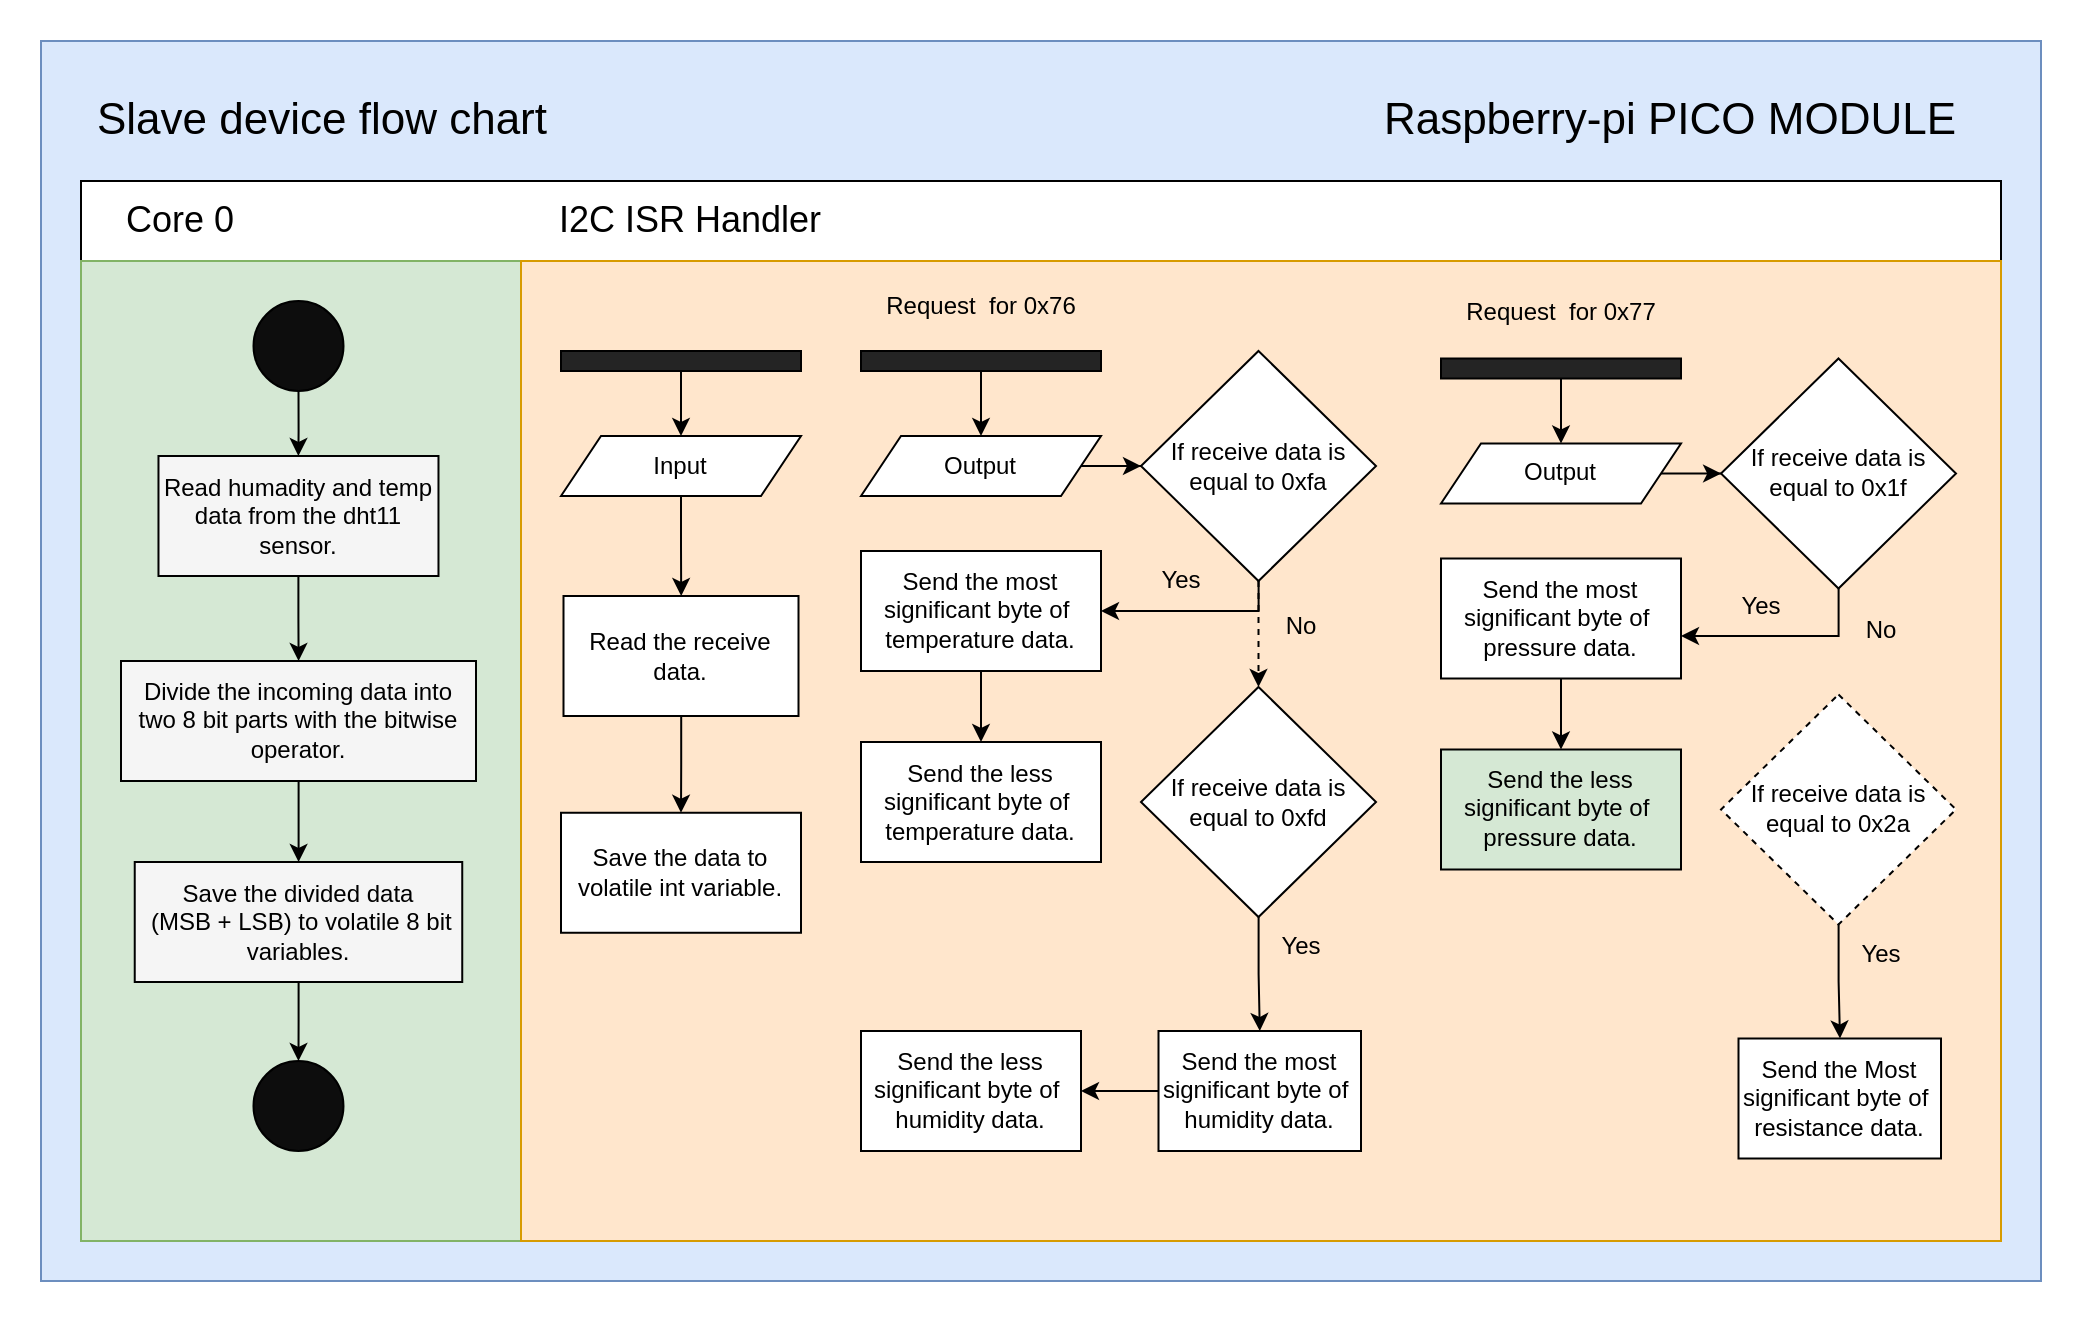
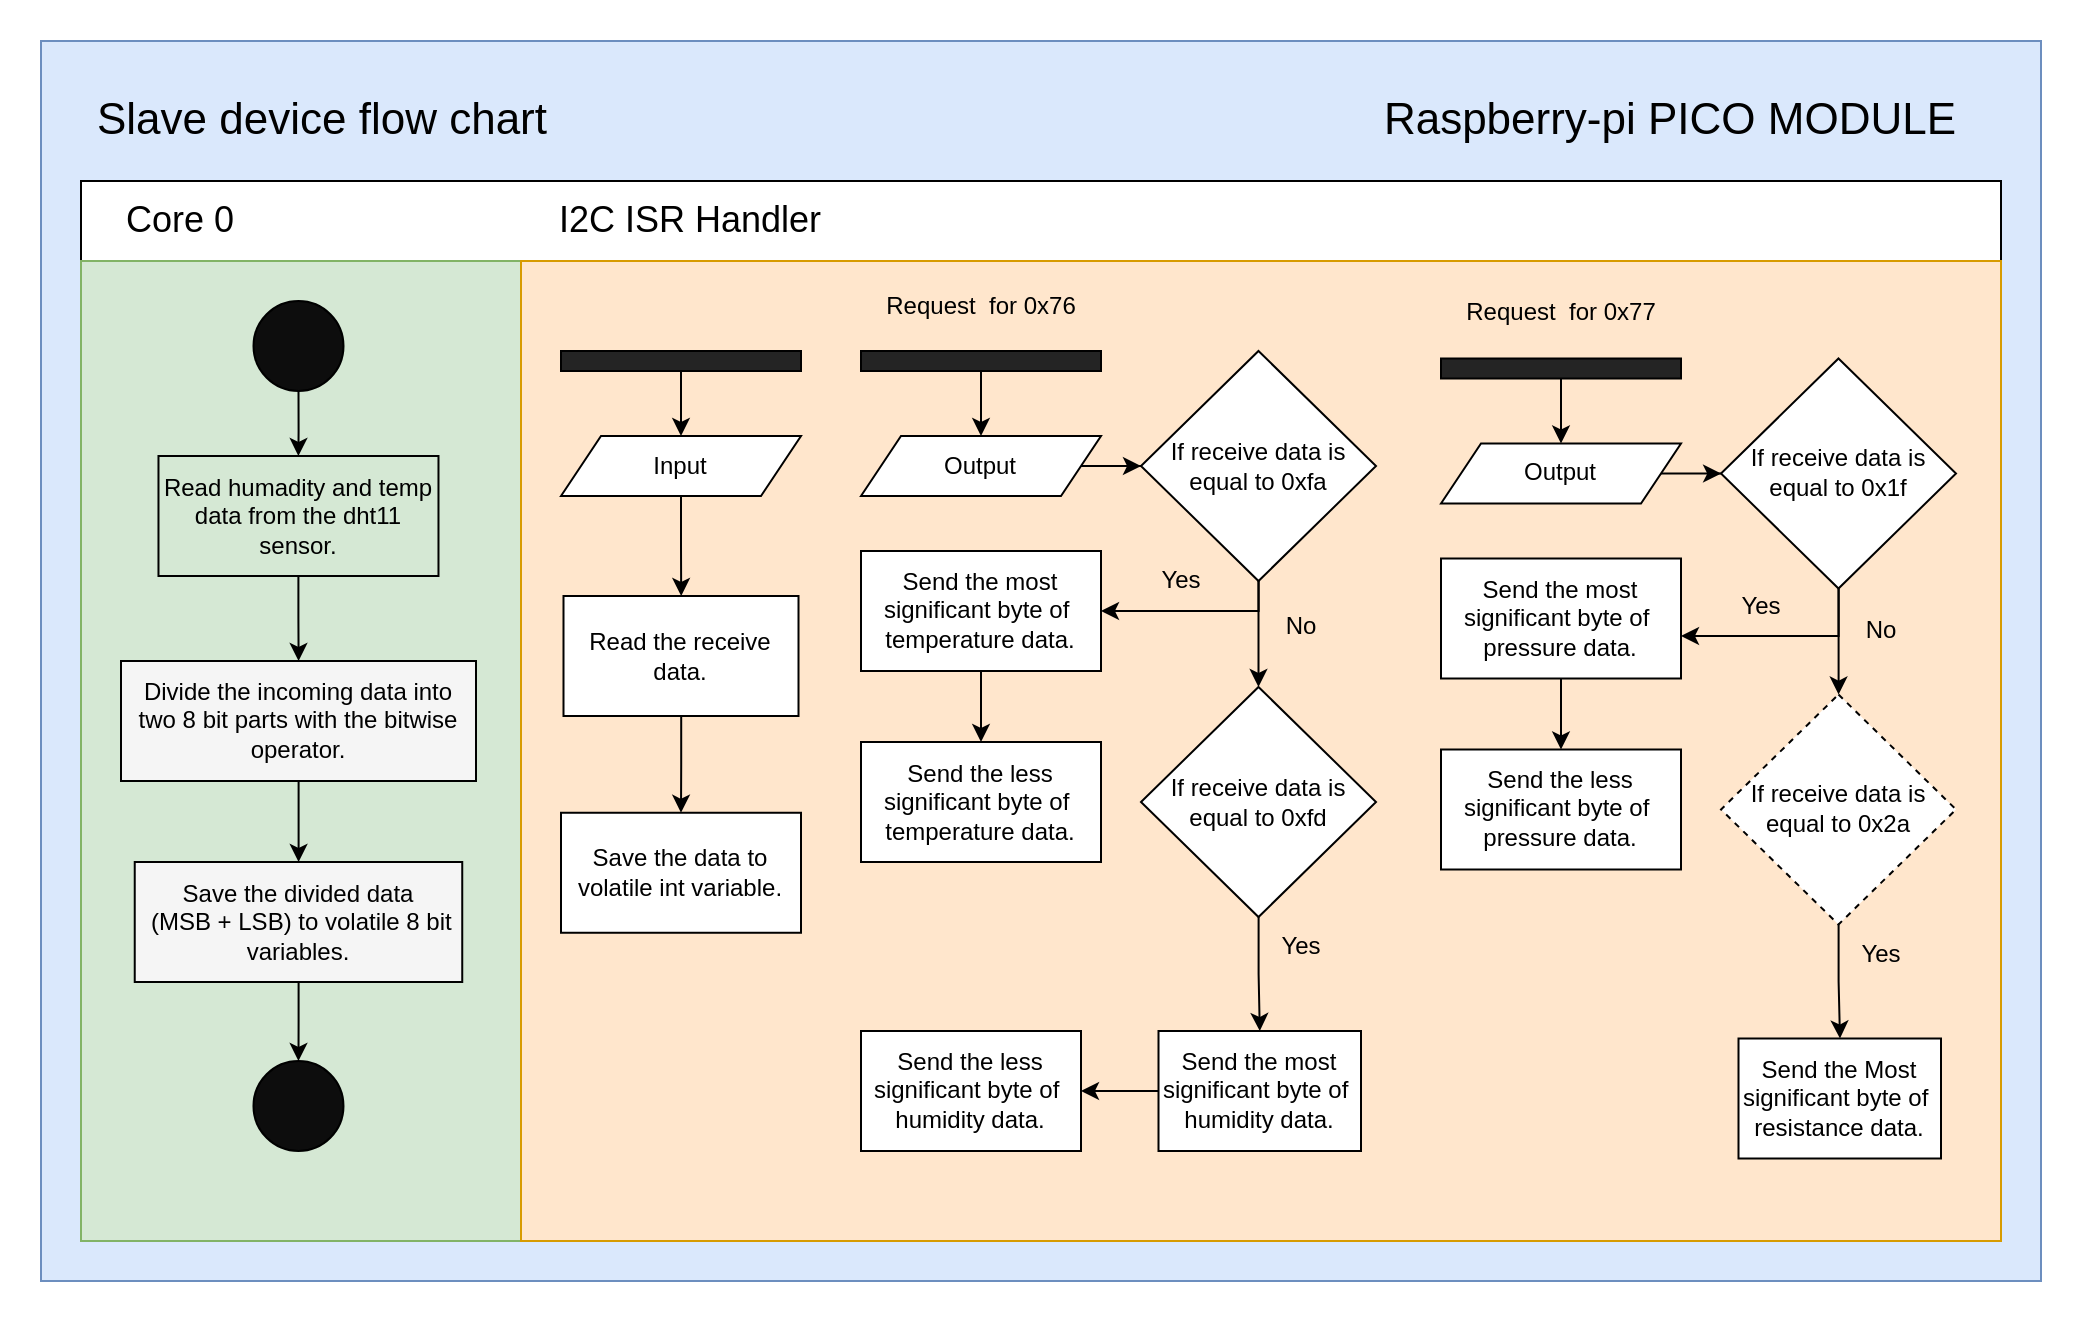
  <mxCell id="0" />
  <mxCell id="1" parent="0" />
  <mxCell id="2" value="" style="rounded=0;whiteSpace=wrap;html=1;fillColor=#dae8fc;strokeColor=#6c8ebf;" parent="1" vertex="1"><mxGeometry x="20" y="20" width="1000" height="620" as="geometry" /></mxCell>
  <mxCell id="3" value="" style="rounded=0;whiteSpace=wrap;html=1;" parent="1" vertex="1"><mxGeometry x="40" y="90" width="960" height="530" as="geometry" /></mxCell>
  <mxCell id="4" value="" style="rounded=0;whiteSpace=wrap;html=1;fillColor=#d5e8d4;strokeColor=#82b366;" parent="1" vertex="1"><mxGeometry x="40" y="130" width="220" height="490" as="geometry" /></mxCell>
  <mxCell id="5" value="&lt;font style=&quot;font-size: 22px;&quot;&gt;Slave device flow chart&lt;/font&gt;" style="text;html=1;strokeColor=none;fillColor=none;align=center;verticalAlign=middle;whiteSpace=wrap;rounded=0;" parent="1" vertex="1"><mxGeometry x="40" y="30" width="241.87" height="60" as="geometry" /></mxCell>
  <mxCell id="6" value="&lt;font style=&quot;font-size: 18px;&quot;&gt;Core 0&lt;/font&gt;" style="text;html=1;strokeColor=none;fillColor=none;align=center;verticalAlign=middle;whiteSpace=wrap;rounded=0;" parent="1" vertex="1"><mxGeometry x="40" y="90" width="100" height="40" as="geometry" /></mxCell>
  <mxCell id="7" value="&lt;font style=&quot;font-size: 18px;&quot;&gt;I2C ISR Handler&lt;/font&gt;" style="text;html=1;strokeColor=none;fillColor=none;align=center;verticalAlign=middle;whiteSpace=wrap;rounded=0;" parent="1" vertex="1"><mxGeometry x="260" y="90" width="170" height="40" as="geometry" /></mxCell>
  <mxCell id="8" value="" style="edgeStyle=orthogonalEdgeStyle;rounded=0;orthogonalLoop=1;jettySize=auto;html=1;" parent="1" source="9" target="11" edge="1"><mxGeometry relative="1" as="geometry" /></mxCell>
  <mxCell id="9" value="" style="ellipse;whiteSpace=wrap;html=1;aspect=fixed;fillColor=#0D0D0D;" parent="1" vertex="1"><mxGeometry x="126.25" y="150" width="45" height="45" as="geometry" /></mxCell>
  <mxCell id="10" value="" style="edgeStyle=orthogonalEdgeStyle;rounded=0;orthogonalLoop=1;jettySize=auto;html=1;" parent="1" source="11" target="13" edge="1"><mxGeometry relative="1" as="geometry" /></mxCell>
- <mxCell id="11" value="Read humadity and temp data from the dht11 sensor." style="whiteSpace=wrap;html=1;fillColor=#F5F5F5;" parent="1" vertex="1"><mxGeometry x="78.74" y="227.5" width="140" height="60" as="geometry" /></mxCell>
+ <mxCell id="11" value="Read humadity and temp data from the dht11 sensor." style="whiteSpace=wrap;html=1;fillColor=#d5e8d4;" parent="1" vertex="1"><mxGeometry x="78.74" y="227.5" width="140" height="60" as="geometry" /></mxCell>
  <mxCell id="12" value="" style="edgeStyle=orthogonalEdgeStyle;rounded=0;orthogonalLoop=1;jettySize=auto;html=1;" parent="1" source="13" target="15" edge="1"><mxGeometry relative="1" as="geometry" /></mxCell>
  <mxCell id="13" value="Divide the incoming data into two 8 bit parts with the bitwise operator." style="whiteSpace=wrap;html=1;fillColor=#F5F5F5;" parent="1" vertex="1"><mxGeometry x="60" y="330" width="177.5" height="60" as="geometry" /></mxCell>
  <mxCell id="14" value="" style="edgeStyle=orthogonalEdgeStyle;rounded=0;orthogonalLoop=1;jettySize=auto;html=1;" parent="1" source="15" target="17" edge="1"><mxGeometry relative="1" as="geometry" /></mxCell>
  <mxCell id="15" value="Save the divided data&lt;br&gt;&amp;nbsp;(MSB + LSB) to volatile 8 bit variables." style="whiteSpace=wrap;html=1;fillColor=#F5F5F5;" parent="1" vertex="1"><mxGeometry x="66.87" y="430.5" width="163.75" height="60" as="geometry" /></mxCell>
  <mxCell id="16" value="" style="rounded=0;whiteSpace=wrap;html=1;fillColor=#ffe6cc;strokeColor=#d79b00;" parent="1" vertex="1"><mxGeometry x="260" y="130" width="740" height="490" as="geometry" /></mxCell>
  <mxCell id="17" value="" style="ellipse;whiteSpace=wrap;html=1;aspect=fixed;fillColor=#0D0D0D;" parent="1" vertex="1"><mxGeometry x="126.24" y="530" width="45" height="45" as="geometry" /></mxCell>
  <mxCell id="18" value="&lt;font style=&quot;font-size: 22px;&quot;&gt;Raspberry-pi PICO MODULE&lt;/font&gt;" style="text;html=1;strokeColor=none;fillColor=none;align=center;verticalAlign=middle;whiteSpace=wrap;rounded=0;" parent="1" vertex="1"><mxGeometry x="670" y="30" width="330" height="60" as="geometry" /></mxCell>
  <mxCell id="19" value="" style="edgeStyle=orthogonalEdgeStyle;rounded=0;orthogonalLoop=1;jettySize=auto;html=1;" parent="1" source="20" target="29" edge="1"><mxGeometry relative="1" as="geometry" /></mxCell>
  <mxCell id="20" value="Input" style="shape=parallelogram;perimeter=parallelogramPerimeter;whiteSpace=wrap;html=1;fixedSize=1;" parent="1" vertex="1"><mxGeometry x="280" y="217.5" width="120" height="30" as="geometry" /></mxCell>
  <mxCell id="21" style="edgeStyle=orthogonalEdgeStyle;rounded=0;orthogonalLoop=1;jettySize=auto;html=1;" parent="1" source="22" target="20" edge="1"><mxGeometry relative="1" as="geometry"><Array as="points"><mxPoint x="340" y="200" /><mxPoint x="340" y="200" /></Array></mxGeometry></mxCell>
  <mxCell id="22" value="" style="rounded=0;whiteSpace=wrap;html=1;fillColor=#242424;" parent="1" vertex="1"><mxGeometry x="280" y="175" width="120" height="10" as="geometry" /></mxCell>
  <mxCell id="23" value="" style="edgeStyle=orthogonalEdgeStyle;rounded=0;orthogonalLoop=1;jettySize=auto;html=1;" parent="1" source="24" target="33" edge="1"><mxGeometry relative="1" as="geometry" /></mxCell>
  <mxCell id="24" value="Output" style="shape=parallelogram;perimeter=parallelogramPerimeter;whiteSpace=wrap;html=1;fixedSize=1;" parent="1" vertex="1"><mxGeometry x="430" y="217.5" width="120" height="30" as="geometry" /></mxCell>
  <mxCell id="25" style="edgeStyle=orthogonalEdgeStyle;rounded=0;orthogonalLoop=1;jettySize=auto;html=1;" parent="1" source="26" target="24" edge="1"><mxGeometry relative="1" as="geometry" /></mxCell>
  <mxCell id="26" value="" style="rounded=0;whiteSpace=wrap;html=1;fillColor=#242424;" parent="1" vertex="1"><mxGeometry x="430" y="175" width="120" height="10" as="geometry" /></mxCell>
  <mxCell id="27" value="Request&amp;nbsp;&amp;nbsp;for&amp;nbsp;0x76" style="text;html=1;align=center;verticalAlign=middle;resizable=0;points=[];autosize=1;strokeColor=none;fillColor=none;" parent="1" vertex="1"><mxGeometry x="430" y="137.5" width="120" height="30" as="geometry" /></mxCell>
  <mxCell id="28" value="" style="edgeStyle=orthogonalEdgeStyle;rounded=0;orthogonalLoop=1;jettySize=auto;html=1;" parent="1" source="29" target="30" edge="1"><mxGeometry relative="1" as="geometry" /></mxCell>
  <mxCell id="29" value="Read the receive data." style="whiteSpace=wrap;html=1;" parent="1" vertex="1"><mxGeometry x="281.25" y="297.5" width="117.5" height="60" as="geometry" /></mxCell>
  <mxCell id="30" value="Save the data to volatile int variable." style="whiteSpace=wrap;html=1;" parent="1" vertex="1"><mxGeometry x="280" y="405.88" width="120" height="60" as="geometry" /></mxCell>
  <mxCell id="31" value="" style="edgeStyle=orthogonalEdgeStyle;rounded=0;orthogonalLoop=1;jettySize=auto;html=1;" parent="1" source="33" target="35" edge="1"><mxGeometry relative="1" as="geometry"><Array as="points"><mxPoint x="629" y="305" /></Array></mxGeometry></mxCell>
- <mxCell id="32" value="" style="edgeStyle=orthogonalEdgeStyle;rounded=0;orthogonalLoop=1;jettySize=auto;html=1;dashed=1;" parent="1" source="33" target="37" edge="1"><mxGeometry relative="1" as="geometry"><Array as="points"><mxPoint x="629" y="290" /><mxPoint x="629" y="290" /></Array></mxGeometry></mxCell>
+ <mxCell id="32" value="" style="edgeStyle=orthogonalEdgeStyle;rounded=0;orthogonalLoop=1;jettySize=auto;html=1;" parent="1" source="33" target="37" edge="1"><mxGeometry relative="1" as="geometry"><Array as="points"><mxPoint x="629" y="290" /><mxPoint x="629" y="290" /></Array></mxGeometry></mxCell>
  <mxCell id="33" value="If receive data is equal to&amp;nbsp;0xfa" style="rhombus;whiteSpace=wrap;html=1;" parent="1" vertex="1"><mxGeometry x="570" y="175" width="117.5" height="115" as="geometry" /></mxCell>
  <mxCell id="34" value="" style="edgeStyle=orthogonalEdgeStyle;rounded=0;orthogonalLoop=1;jettySize=auto;html=1;" parent="1" source="35" target="40" edge="1"><mxGeometry relative="1" as="geometry" /></mxCell>
  <mxCell id="35" value="&lt;div style=&quot;border-color: var(--border-color);&quot;&gt;Send the most significant byte&amp;nbsp;of&amp;nbsp;&lt;/div&gt;temperature data." style="whiteSpace=wrap;html=1;" parent="1" vertex="1"><mxGeometry x="430" y="275" width="120" height="60" as="geometry" /></mxCell>
  <mxCell id="36" value="" style="edgeStyle=orthogonalEdgeStyle;rounded=0;orthogonalLoop=1;jettySize=auto;html=1;" parent="1" source="37" target="39" edge="1"><mxGeometry relative="1" as="geometry" /></mxCell>
  <mxCell id="37" value="If receive data is equal to&amp;nbsp;0xfd" style="rhombus;whiteSpace=wrap;html=1;" parent="1" vertex="1"><mxGeometry x="570" y="343" width="117.5" height="115" as="geometry" /></mxCell>
  <mxCell id="38" value="" style="edgeStyle=orthogonalEdgeStyle;rounded=0;orthogonalLoop=1;jettySize=auto;html=1;" parent="1" source="39" target="41" edge="1"><mxGeometry relative="1" as="geometry" /></mxCell>
  <mxCell id="39" value="&lt;div style=&quot;border-color: var(--border-color);&quot;&gt;Send the most significant byte&amp;nbsp;of&amp;nbsp;&lt;/div&gt;humidity data." style="whiteSpace=wrap;html=1;" parent="1" vertex="1"><mxGeometry x="578.75" y="515" width="101.25" height="60" as="geometry" /></mxCell>
  <mxCell id="40" value="&lt;div style=&quot;border-color: var(--border-color);&quot;&gt;Send the less significant byte&amp;nbsp;of&amp;nbsp;&lt;/div&gt;temperature data." style="whiteSpace=wrap;html=1;" parent="1" vertex="1"><mxGeometry x="430" y="370.5" width="120" height="60" as="geometry" /></mxCell>
  <mxCell id="41" value="&lt;div style=&quot;border-color: var(--border-color);&quot;&gt;Send the less significant byte&amp;nbsp;of&amp;nbsp;&lt;/div&gt;humidity data." style="whiteSpace=wrap;html=1;" parent="1" vertex="1"><mxGeometry x="430" y="515" width="110" height="60" as="geometry" /></mxCell>
  <mxCell id="42" value="Yes" style="text;html=1;align=center;verticalAlign=middle;resizable=0;points=[];autosize=1;strokeColor=none;fillColor=none;" parent="1" vertex="1"><mxGeometry x="570" y="275" width="40" height="30" as="geometry" /></mxCell>
  <mxCell id="43" value="No" style="text;html=1;align=center;verticalAlign=middle;resizable=0;points=[];autosize=1;strokeColor=none;fillColor=none;" parent="1" vertex="1"><mxGeometry x="630" y="297.5" width="40" height="30" as="geometry" /></mxCell>
  <mxCell id="44" value="Yes" style="text;html=1;align=center;verticalAlign=middle;resizable=0;points=[];autosize=1;strokeColor=none;fillColor=none;" parent="1" vertex="1"><mxGeometry x="630" y="458" width="40" height="30" as="geometry" /></mxCell>
  <mxCell id="45" value="" style="edgeStyle=orthogonalEdgeStyle;rounded=0;orthogonalLoop=1;jettySize=auto;html=1;" parent="1" source="46" target="52" edge="1"><mxGeometry relative="1" as="geometry" /></mxCell>
  <mxCell id="46" value="Output" style="shape=parallelogram;perimeter=parallelogramPerimeter;whiteSpace=wrap;html=1;fixedSize=1;" parent="1" vertex="1"><mxGeometry x="720" y="221.25" width="120" height="30" as="geometry" /></mxCell>
  <mxCell id="47" style="edgeStyle=orthogonalEdgeStyle;rounded=0;orthogonalLoop=1;jettySize=auto;html=1;" parent="1" source="48" target="46" edge="1"><mxGeometry relative="1" as="geometry" /></mxCell>
  <mxCell id="48" value="" style="rounded=0;whiteSpace=wrap;html=1;fillColor=#242424;" parent="1" vertex="1"><mxGeometry x="720" y="178.75" width="120" height="10" as="geometry" /></mxCell>
  <mxCell id="49" value="Request&amp;nbsp;&amp;nbsp;for&amp;nbsp;0x77" style="text;html=1;align=center;verticalAlign=middle;resizable=0;points=[];autosize=1;strokeColor=none;fillColor=none;" parent="1" vertex="1"><mxGeometry x="720" y="141.25" width="120" height="30" as="geometry" /></mxCell>
  <mxCell id="50" value="" style="edgeStyle=orthogonalEdgeStyle;rounded=0;orthogonalLoop=1;jettySize=auto;html=1;" parent="1" source="52" target="54" edge="1"><mxGeometry relative="1" as="geometry"><Array as="points"><mxPoint x="919" y="317.5" /></Array></mxGeometry></mxCell>
+ <mxCell id="51" value="" style="edgeStyle=orthogonalEdgeStyle;rounded=0;orthogonalLoop=1;jettySize=auto;html=1;" parent="1" source="52" target="56" edge="1"><mxGeometry relative="1" as="geometry"><Array as="points"><mxPoint x="919" y="302.5" /><mxPoint x="919" y="302.5" /></Array></mxGeometry></mxCell>
  <mxCell id="52" value="If receive data is equal to&amp;nbsp;0x1f" style="rhombus;whiteSpace=wrap;html=1;" parent="1" vertex="1"><mxGeometry x="860" y="178.75" width="117.5" height="115" as="geometry" /></mxCell>
  <mxCell id="53" value="" style="edgeStyle=orthogonalEdgeStyle;rounded=0;orthogonalLoop=1;jettySize=auto;html=1;" parent="1" source="54" target="58" edge="1"><mxGeometry relative="1" as="geometry" /></mxCell>
  <mxCell id="54" value="&lt;div style=&quot;border-color: var(--border-color);&quot;&gt;Send the most significant byte of&amp;nbsp;&lt;/div&gt;pressure data." style="whiteSpace=wrap;html=1;" parent="1" vertex="1"><mxGeometry x="720" y="278.75" width="120" height="60" as="geometry" /></mxCell>
  <mxCell id="55" value="" style="edgeStyle=orthogonalEdgeStyle;rounded=0;orthogonalLoop=1;jettySize=auto;html=1;" parent="1" source="56" target="57" edge="1"><mxGeometry relative="1" as="geometry" /></mxCell>
  <mxCell id="56" value="If receive data is equal to&amp;nbsp;0x2a" style="rhombus;whiteSpace=wrap;html=1;dashed=1;" parent="1" vertex="1"><mxGeometry x="860" y="346.75" width="117.5" height="115" as="geometry" /></mxCell>
  <mxCell id="57" value="&lt;div style=&quot;border-color: var(--border-color);&quot;&gt;Send the Most significant byte&amp;nbsp;of&amp;nbsp;&lt;/div&gt;resistance data." style="whiteSpace=wrap;html=1;" parent="1" vertex="1"><mxGeometry x="868.75" y="518.75" width="101.25" height="60" as="geometry" /></mxCell>
- <mxCell id="58" value="&lt;div style=&quot;border-color: var(--border-color);&quot;&gt;Send the less significant byte of&amp;nbsp;&lt;/div&gt;pressure data." style="whiteSpace=wrap;html=1;fillColor=#d5e8d4;" parent="1" vertex="1"><mxGeometry x="720" y="374.25" width="120" height="60" as="geometry" /></mxCell>
+ <mxCell id="58" value="&lt;div style=&quot;border-color: var(--border-color);&quot;&gt;Send the less significant byte of&amp;nbsp;&lt;/div&gt;pressure data." style="whiteSpace=wrap;html=1;" parent="1" vertex="1"><mxGeometry x="720" y="374.25" width="120" height="60" as="geometry" /></mxCell>
  <mxCell id="59" value="Yes" style="text;html=1;align=center;verticalAlign=middle;resizable=0;points=[];autosize=1;strokeColor=none;fillColor=none;" parent="1" vertex="1"><mxGeometry x="860" y="287.5" width="40" height="30" as="geometry" /></mxCell>
  <mxCell id="60" value="No" style="text;html=1;align=center;verticalAlign=middle;resizable=0;points=[];autosize=1;strokeColor=none;fillColor=none;" parent="1" vertex="1"><mxGeometry x="920" y="300" width="40" height="30" as="geometry" /></mxCell>
  <mxCell id="61" value="Yes" style="text;html=1;align=center;verticalAlign=middle;resizable=0;points=[];autosize=1;strokeColor=none;fillColor=none;" parent="1" vertex="1"><mxGeometry x="920" y="461.75" width="40" height="30" as="geometry" /></mxCell>
